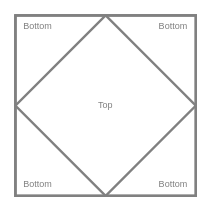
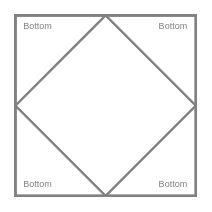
  <mxCell id="0" />
  <mxCell id="1" parent="0" />
  <mxCell id="2" value="" style="group" vertex="1" connectable="0" parent="1"><mxGeometry x="20" y="20" width="240" height="240" as="geometry" /></mxCell>
  <mxCell id="3" value="" style="group;strokeColor=#808080;strokeWidth=3;fillColor=none;container=0;" parent="2" vertex="1" connectable="0"><mxGeometry width="240" height="240" as="geometry" /></mxCell>
  <mxCell id="4" value="" style="rounded=0;whiteSpace=wrap;html=1;strokeColor=#808080;strokeWidth=3;fillColor=none;" parent="2" vertex="1"><mxGeometry width="240" height="240" as="geometry" /></mxCell>
  <mxCell id="5" value="" style="group;strokeColor=#808080;strokeWidth=3;" parent="2" vertex="1" connectable="0"><mxGeometry width="240" height="240" as="geometry" /></mxCell>
  <mxCell id="6" value="" style="endArrow=none;html=1;rounded=0;exitX=0;exitY=0.5;exitDx=0;exitDy=0;entryX=0.5;entryY=1;entryDx=0;entryDy=0;strokeColor=#808080;strokeWidth=3;" parent="5" edge="1"><mxGeometry width="50" height="50" relative="1" as="geometry"><mxPoint y="120" as="sourcePoint" /><mxPoint x="120" y="240" as="targetPoint" /></mxGeometry></mxCell>
  <mxCell id="7" value="" style="endArrow=none;html=1;rounded=0;exitX=0.5;exitY=1;exitDx=0;exitDy=0;entryX=1;entryY=0.5;entryDx=0;entryDy=0;strokeColor=#808080;strokeWidth=3;" parent="5" edge="1"><mxGeometry width="50" height="50" relative="1" as="geometry"><mxPoint x="120" y="240" as="sourcePoint" /><mxPoint x="240" y="120" as="targetPoint" /></mxGeometry></mxCell>
  <mxCell id="8" value="" style="endArrow=none;html=1;rounded=0;exitX=0.5;exitY=0;exitDx=0;exitDy=0;entryX=0;entryY=0.5;entryDx=0;entryDy=0;strokeColor=#808080;strokeWidth=3;" parent="5" edge="1"><mxGeometry width="50" height="50" relative="1" as="geometry"><mxPoint x="120" as="sourcePoint" /><mxPoint y="120" as="targetPoint" /></mxGeometry></mxCell>
  <mxCell id="9" value="" style="endArrow=none;html=1;rounded=0;exitX=1;exitY=0.5;exitDx=0;exitDy=0;entryX=0.5;entryY=0;entryDx=0;entryDy=0;strokeColor=#808080;strokeWidth=3;" parent="5" edge="1"><mxGeometry width="50" height="50" relative="1" as="geometry"><mxPoint x="240" y="120" as="sourcePoint" /><mxPoint x="120" as="targetPoint" /></mxGeometry></mxCell>
- <mxCell id="10" value="Top" style="text;html=1;strokeColor=none;fillColor=none;align=center;verticalAlign=middle;whiteSpace=wrap;rounded=0;strokeWidth=3;fontColor=#808080;" parent="2" vertex="1"><mxGeometry x="90" y="105" width="60" height="30" as="geometry" /></mxCell>
  <mxCell id="11" value="Bottom" style="text;html=1;strokeColor=none;fillColor=none;align=center;verticalAlign=middle;whiteSpace=wrap;rounded=0;strokeWidth=3;fontColor=#808080;" parent="2" vertex="1"><mxGeometry x="180" width="60" height="30" as="geometry" /></mxCell>
  <mxCell id="12" value="Bottom" style="text;html=1;strokeColor=none;fillColor=none;align=center;verticalAlign=middle;whiteSpace=wrap;rounded=0;strokeWidth=3;fontColor=#808080;" parent="2" vertex="1"><mxGeometry x="180" y="210" width="60" height="30" as="geometry" /></mxCell>
  <mxCell id="13" value="Bottom" style="text;html=1;strokeColor=none;fillColor=none;align=center;verticalAlign=middle;whiteSpace=wrap;rounded=0;strokeWidth=3;fontColor=#808080;" parent="2" vertex="1"><mxGeometry y="210" width="60" height="30" as="geometry" /></mxCell>
  <mxCell id="14" value="Bottom" style="text;html=1;strokeColor=none;fillColor=none;align=center;verticalAlign=middle;whiteSpace=wrap;rounded=0;strokeWidth=3;fontColor=#808080;" parent="2" vertex="1"><mxGeometry width="60" height="30" as="geometry" /></mxCell>
